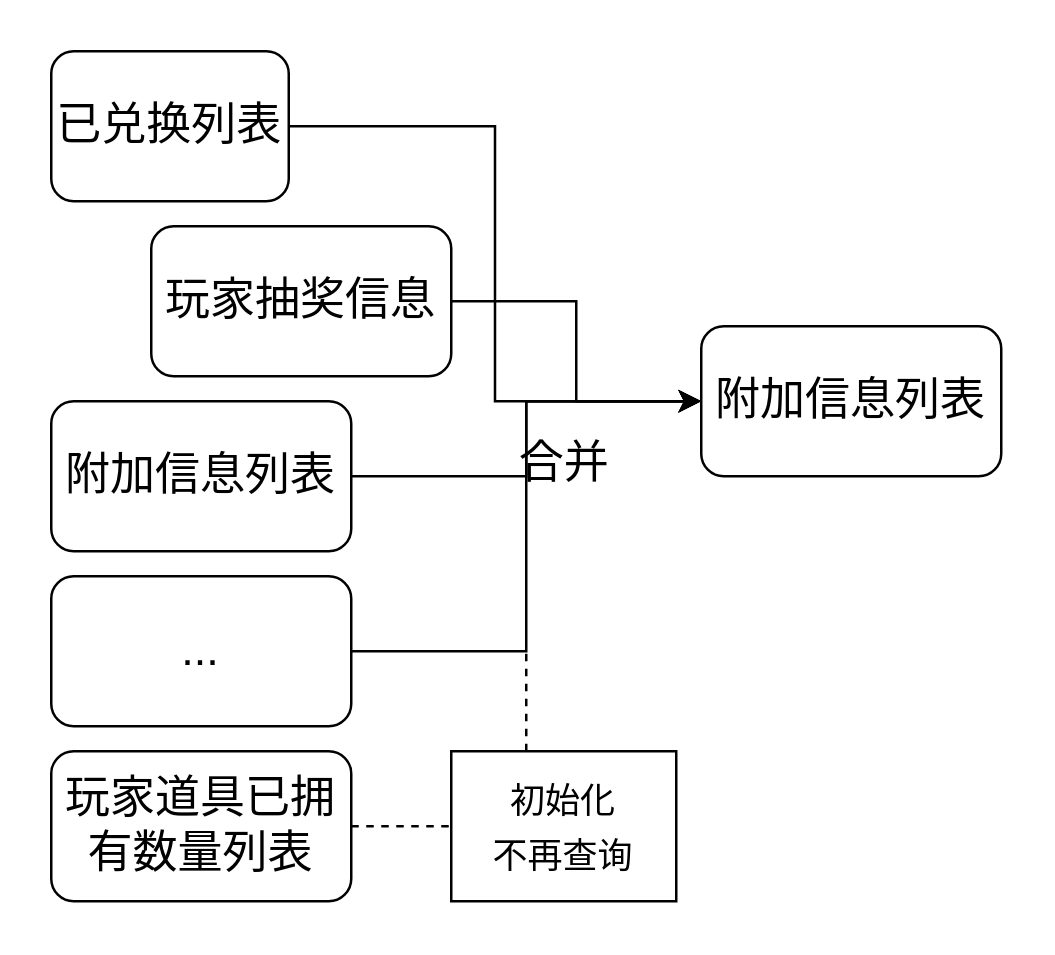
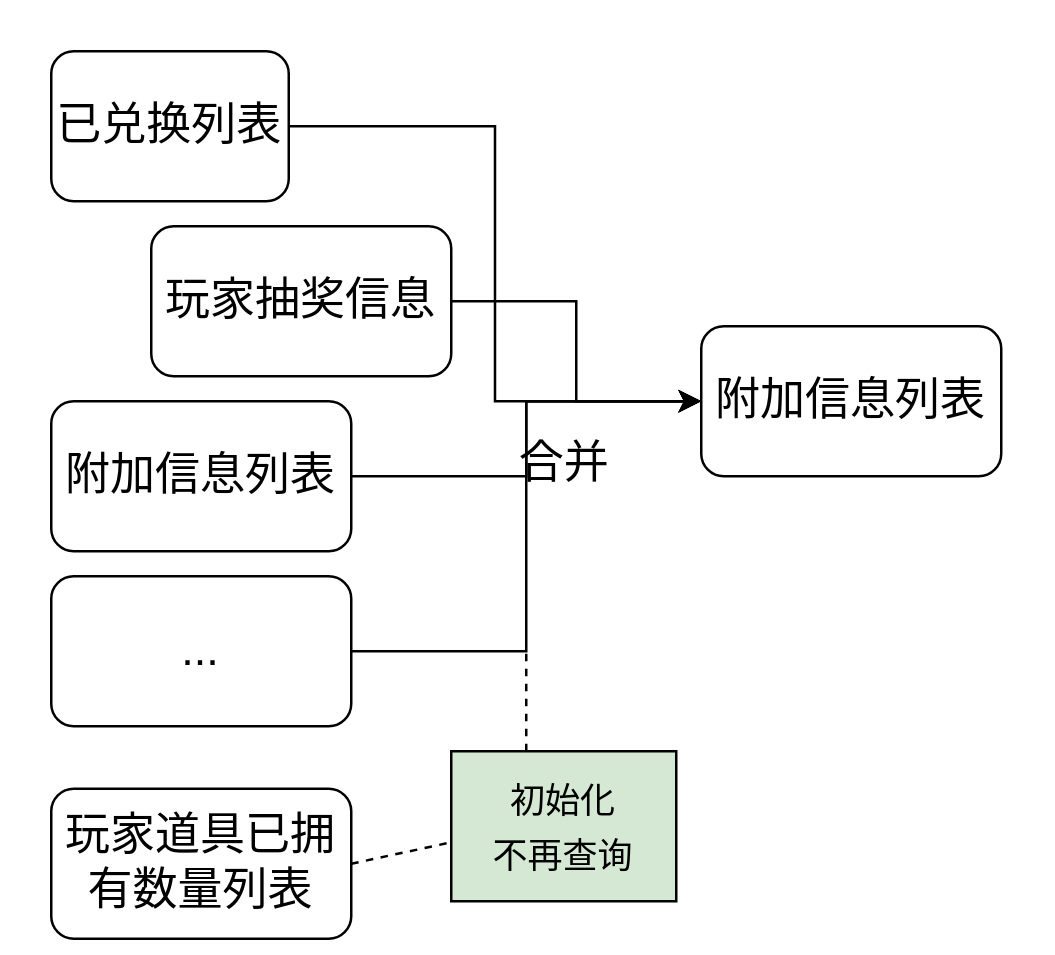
  <mxCell id="0" />
  <mxCell id="1" parent="0" />
  <mxCell id="2" style="edgeStyle=orthogonalEdgeStyle;rounded=0;orthogonalLoop=1;jettySize=auto;html=1;entryX=0;entryY=0.5;entryDx=0;entryDy=0;fontSize=18;" edge="1" parent="1" source="3" target="11"><mxGeometry relative="1" as="geometry" /></mxCell>
  <mxCell id="3" value="&lt;font style=&quot;font-size: 18px;&quot;&gt;已兑换列表&lt;/font&gt;" style="rounded=1;whiteSpace=wrap;html=1;" vertex="1" parent="1"><mxGeometry x="20" y="20" width="95" height="60" as="geometry" /></mxCell>
  <mxCell id="4" style="edgeStyle=orthogonalEdgeStyle;rounded=0;orthogonalLoop=1;jettySize=auto;html=1;fontSize=18;" edge="1" parent="1" source="5" target="11"><mxGeometry relative="1" as="geometry" /></mxCell>
  <mxCell id="5" value="&lt;span style=&quot;font-size: 18px;&quot;&gt;玩家抽奖信息&lt;/span&gt;" style="rounded=1;whiteSpace=wrap;html=1;" vertex="1" parent="1"><mxGeometry x="60" y="90" width="120" height="60" as="geometry" /></mxCell>
  <mxCell id="6" style="edgeStyle=orthogonalEdgeStyle;rounded=0;orthogonalLoop=1;jettySize=auto;html=1;entryX=0;entryY=0.5;entryDx=0;entryDy=0;fontSize=18;" edge="1" parent="1" source="7" target="11"><mxGeometry relative="1" as="geometry" /></mxCell>
  <mxCell id="7" value="&lt;font style=&quot;font-size: 18px;&quot;&gt;附加信息列表&lt;/font&gt;" style="rounded=1;whiteSpace=wrap;html=1;" vertex="1" parent="1"><mxGeometry x="20" y="160" width="120" height="60" as="geometry" /></mxCell>
  <mxCell id="8" style="edgeStyle=orthogonalEdgeStyle;rounded=0;orthogonalLoop=1;jettySize=auto;html=1;entryX=0;entryY=0.5;entryDx=0;entryDy=0;fontSize=18;" edge="1" parent="1" source="9" target="11"><mxGeometry relative="1" as="geometry" /></mxCell>
  <mxCell id="9" value="&lt;font style=&quot;font-size: 18px;&quot;&gt;...&lt;/font&gt;" style="rounded=1;whiteSpace=wrap;html=1;" vertex="1" parent="1"><mxGeometry x="20" y="230" width="120" height="60" as="geometry" /></mxCell>
- <mxCell id="10" value="&lt;span style=&quot;font-size: 18px;&quot;&gt;玩家道具已拥有数量列表&lt;/span&gt;" style="rounded=1;whiteSpace=wrap;html=1;" vertex="1" parent="1"><mxGeometry x="20" y="300" width="120" height="60" as="geometry" /></mxCell>
+ <mxCell id="10" value="&lt;span style=&quot;font-size: 18px;&quot;&gt;玩家道具已拥有数量列表&lt;/span&gt;" style="rounded=1;whiteSpace=wrap;html=1;" vertex="1" parent="1"><mxGeometry x="20" y="315" width="120" height="60" as="geometry" /></mxCell>
  <mxCell id="11" value="&lt;font style=&quot;font-size: 18px;&quot;&gt;附加信息列表&lt;/font&gt;" style="rounded=1;whiteSpace=wrap;html=1;" vertex="1" parent="1"><mxGeometry x="280" y="130" width="120" height="60" as="geometry" /></mxCell>
  <mxCell id="12" value="合并" style="text;html=1;align=center;verticalAlign=middle;resizable=0;points=[];autosize=1;strokeColor=none;fillColor=none;fontSize=18;" vertex="1" parent="1"><mxGeometry x="195" y="165" width="60" height="40" as="geometry" /></mxCell>
  <mxCell id="13" value="" style="endArrow=none;dashed=1;html=1;rounded=0;fontSize=18;exitX=1;exitY=0.5;exitDx=0;exitDy=0;" edge="1" parent="1" source="10"><mxGeometry width="50" height="50" relative="1" as="geometry"><mxPoint x="280" y="300" as="sourcePoint" /><mxPoint x="210" y="330" as="targetPoint" /></mxGeometry></mxCell>
  <mxCell id="14" value="" style="endArrow=none;dashed=1;html=1;rounded=0;fontSize=18;" edge="1" parent="1"><mxGeometry width="50" height="50" relative="1" as="geometry"><mxPoint x="210" y="330" as="sourcePoint" /><mxPoint x="210" y="260" as="targetPoint" /></mxGeometry></mxCell>
- <mxCell id="15" value="&lt;span style=&quot;font-size: 14px;&quot;&gt;初始化&lt;br&gt;不再查询&lt;/span&gt;" style="rounded=0;whiteSpace=wrap;html=1;fontSize=18;" vertex="1" parent="1"><mxGeometry x="180" y="300" width="90" height="60" as="geometry" /></mxCell>
+ <mxCell id="15" value="&lt;span style=&quot;font-size: 14px;&quot;&gt;初始化&lt;br&gt;不再查询&lt;/span&gt;" style="rounded=0;whiteSpace=wrap;html=1;fontSize=18;fillColor=#d5e8d4;" vertex="1" parent="1"><mxGeometry x="180" y="300" width="90" height="60" as="geometry" /></mxCell>
